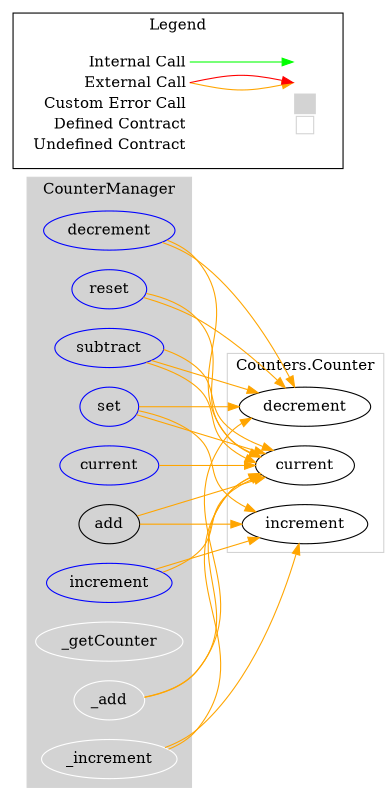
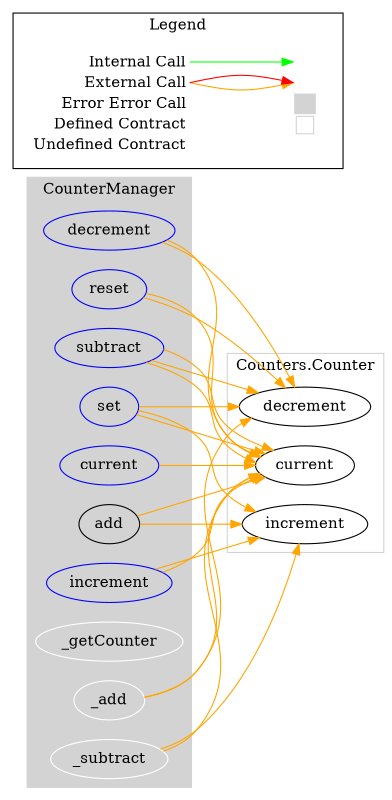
  digraph {
    compound=true
    rankdir=LR
    node [color=blue]
    edge [color=orange]
    n1 [label=current]
    n2 [label=increment]
    n3 [label=decrement]
    n4 [label=reset]
    n5 [label=set]
    n6 [color=black label=add]
    n7 [label=subtract]
    n8 [color=white label=_getCounter]
-   n9 [color=white label=_increment]
+   n9 [color=white label=_subtract]
    n10 [color=white label=_add]
    n11 [label=current color=""]
    n12 [label=increment color=""]
    n13 [label=decrement color=""]
-   n14 [label=<<table border="0" cellpadding="2" cellspacing="0" cellborder="0">   <tr><td align="right" port="i1">Internal Call</td></tr>   <tr><td align="right" port="i2">External Call</td></tr>   <tr><td align="right" port="i2">Custom Error Call</td></tr>   <tr><td align="right" port="i3">Defined Contract</td></tr>   <tr><td align="right" port="i4">Undefined Contract</td></tr>   </table>> shape=plaintext color=""]
+   n14 [label=<<table border="0" cellpadding="2" cellspacing="0" cellborder="0">   <tr><td align="right" port="i1">Internal Call</td></tr>   <tr><td align="right" port="i2">External Call</td></tr>   <tr><td align="right" port="i2">Error Error Call</td></tr>   <tr><td align="right" port="i3">Defined Contract</td></tr>   <tr><td align="right" port="i4">Undefined Contract</td></tr>   </table>> shape=plaintext color=""]
    n15 [label=<<table border="0" cellpadding="2" cellspacing="0" cellborder="0">   <tr><td port="i1">&nbsp;&nbsp;&nbsp;</td></tr>   <tr><td port="i2">&nbsp;&nbsp;&nbsp;</td></tr>   <tr><td port="i3" bgcolor="lightgray">&nbsp;&nbsp;&nbsp;</td></tr>   <tr><td port="i4">     <table border="1" cellborder="0" cellspacing="0" cellpadding="7" color="lightgray">       <tr>        <td></td>       </tr>      </table>   </td></tr>   </table>> shape=plaintext color=""]
    subgraph cluster_1 {
      bgcolor=lightgray
      color=lightgray
      label=CounterManager
      style=filled
      n1
      n2
      n3
      n4
      n5
      n6
      n7
      n8
      n9
      n10
    }
    subgraph cluster_2 {
      color=lightgray
      label="Counters.Counter"
      n11
      n12
      n13
    }
    subgraph cluster_3 {
      label=Legend
      n14
      n15
    }
    n1 -> n11
    n2 -> n11
    n2 -> n12
    n3 -> n11
    n3 -> n13
    n4 -> n11
    n4 -> n13
    n5 -> n11
    n5 -> n12
    n5 -> n13
    n6 -> n11
    n6 -> n12
    n7 -> n11
    n7 -> n11
    n7 -> n13
    n9 -> n11
    n9 -> n12
    n10 -> n11
    n10 -> n13
    n14 -> n15 [color=green headport="i1:w" tailport="i1:e"]
    n14 -> n15 [headport="i2:w" tailport="i2:e"]
    n14 -> n15 [color=red headport="i2:w" tailport="i2:e"]
  }
